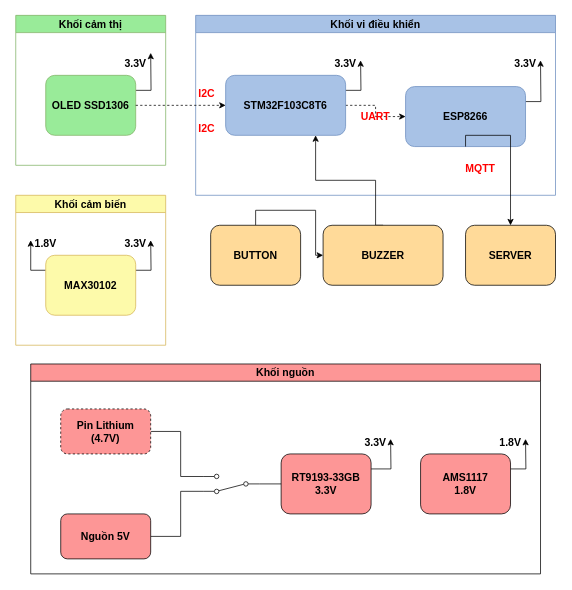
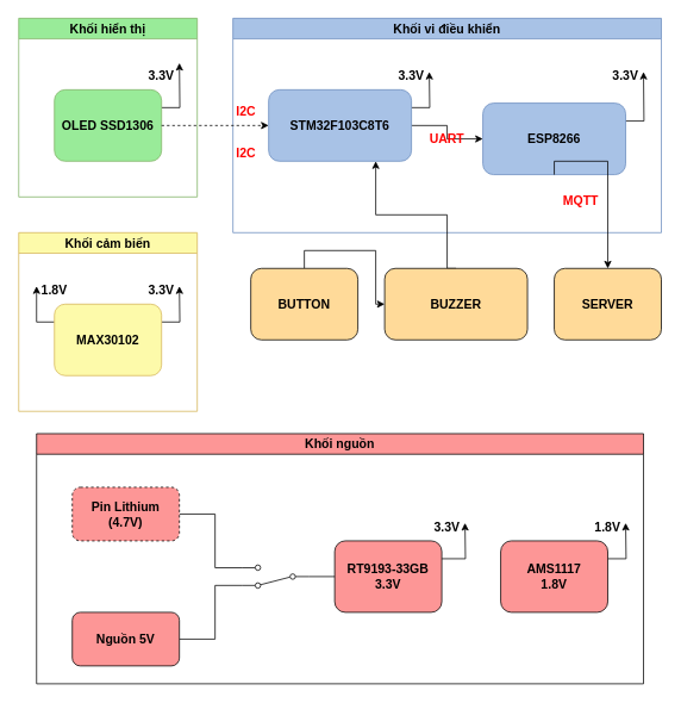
  <mxCell id="0" />
  <mxCell id="1" parent="0" />
- <mxCell id="2" value="Khối cảm thị" style="swimlane;whiteSpace=wrap;html=1;fontStyle=1;fontSize=14;fillColor=#99EB99;strokeColor=#82b366;" vertex="1" parent="1"><mxGeometry x="20" y="20" width="200" height="200" as="geometry" /></mxCell>
+ <mxCell id="2" value="Khối hiển thị" style="swimlane;whiteSpace=wrap;html=1;fontStyle=1;fontSize=14;fillColor=#99EB99;strokeColor=#82b366;" vertex="1" parent="1"><mxGeometry x="20" y="20" width="200" height="200" as="geometry" /></mxCell>
  <mxCell id="3" style="edgeStyle=orthogonalEdgeStyle;rounded=0;orthogonalLoop=1;jettySize=auto;html=1;exitX=1;exitY=0.25;exitDx=0;exitDy=0;fontStyle=1;fontSize=14;" edge="1" parent="2" source="4"><mxGeometry relative="1" as="geometry"><mxPoint x="180" y="50" as="targetPoint" /></mxGeometry></mxCell>
  <mxCell id="4" value="OLED SSD1306" style="rounded=1;whiteSpace=wrap;html=1;fontStyle=1;fontSize=14;fillColor=#99eb99;strokeColor=#82b366;" vertex="1" parent="2"><mxGeometry x="40" y="80" width="120" height="80" as="geometry" /></mxCell>
  <mxCell id="5" value="3.3V" style="text;html=1;align=center;verticalAlign=middle;whiteSpace=wrap;rounded=0;fontStyle=1;fontSize=14;" vertex="1" parent="2"><mxGeometry x="130" y="49" width="60" height="30" as="geometry" /></mxCell>
  <mxCell id="6" value="Khối vi điều khiển" style="swimlane;whiteSpace=wrap;html=1;fontStyle=1;fontSize=14;fillColor=#a8c2e6;strokeColor=#6c8ebf;" vertex="1" parent="1"><mxGeometry x="260" y="20" width="480" height="240" as="geometry" /></mxCell>
  <mxCell id="7" style="edgeStyle=orthogonalEdgeStyle;rounded=0;orthogonalLoop=1;jettySize=auto;html=1;exitX=1;exitY=0.25;exitDx=0;exitDy=0;fontStyle=1;fontSize=14;" edge="1" parent="6" source="9"><mxGeometry relative="1" as="geometry"><mxPoint x="220" y="60" as="targetPoint" /></mxGeometry></mxCell>
- <mxCell id="8" style="edgeStyle=orthogonalEdgeStyle;rounded=0;orthogonalLoop=1;jettySize=auto;html=1;exitX=1;exitY=0.5;exitDx=0;exitDy=0;entryX=0;entryY=0.5;entryDx=0;entryDy=0;fontSize=14;dashed=1;" edge="1" parent="6" source="9" target="11"><mxGeometry relative="1" as="geometry" /></mxCell>
+ <mxCell id="8" style="edgeStyle=orthogonalEdgeStyle;rounded=0;orthogonalLoop=1;jettySize=auto;html=1;exitX=1;exitY=0.5;exitDx=0;exitDy=0;entryX=0;entryY=0.5;entryDx=0;entryDy=0;fontSize=14;" edge="1" parent="6" source="9" target="11"><mxGeometry relative="1" as="geometry" /></mxCell>
  <mxCell id="9" value="STM32F103C8T6" style="rounded=1;whiteSpace=wrap;html=1;fontStyle=1;fontSize=14;fillColor=#a8c2e6;strokeColor=#6c8ebf;" vertex="1" parent="6"><mxGeometry x="40" y="80" width="160" height="80" as="geometry" /></mxCell>
  <mxCell id="10" style="edgeStyle=orthogonalEdgeStyle;rounded=0;orthogonalLoop=1;jettySize=auto;html=1;exitX=1;exitY=0.25;exitDx=0;exitDy=0;fontStyle=1;fontSize=14;" edge="1" parent="6" source="11"><mxGeometry relative="1" as="geometry"><mxPoint x="460" y="60" as="targetPoint" /></mxGeometry></mxCell>
  <mxCell id="11" value="ESP8266" style="rounded=1;whiteSpace=wrap;html=1;fontStyle=1;fontSize=14;fillColor=#a8c2e6;strokeColor=#6c8ebf;" vertex="1" parent="6"><mxGeometry x="280" y="95" width="160" height="80" as="geometry" /></mxCell>
  <mxCell id="12" value="3.3V" style="text;html=1;align=center;verticalAlign=middle;whiteSpace=wrap;rounded=0;fontStyle=1;fontSize=14;" vertex="1" parent="6"><mxGeometry x="170" y="50" width="60" height="30" as="geometry" /></mxCell>
  <mxCell id="13" value="3.3V" style="text;html=1;align=center;verticalAlign=middle;whiteSpace=wrap;rounded=0;fontStyle=1;fontSize=14;" vertex="1" parent="6"><mxGeometry x="410" y="50" width="60" height="30" as="geometry" /></mxCell>
  <mxCell id="14" value="I2C" style="text;html=1;align=center;verticalAlign=middle;whiteSpace=wrap;rounded=0;fontStyle=1;fontColor=#FF0000;fontSize=14;" vertex="1" parent="6"><mxGeometry x="-15" y="136" width="60" height="30" as="geometry" /></mxCell>
  <mxCell id="15" value="UART" style="text;html=1;align=center;verticalAlign=middle;whiteSpace=wrap;rounded=0;fontStyle=1;fontColor=#FF0000;fontSize=14;" vertex="1" parent="6"><mxGeometry x="210" y="120" width="60" height="30" as="geometry" /></mxCell>
- <mxCell id="16" value="MQTT" style="text;html=1;align=center;verticalAlign=middle;whiteSpace=wrap;rounded=0;fontStyle=1;fontColor=#FF0000;fontSize=14;" vertex="1" parent="6"><mxGeometry x="350" y="190" width="60" height="30" as="geometry" /></mxCell>
+ <mxCell id="16" value="MQTT" style="text;html=1;align=center;verticalAlign=middle;whiteSpace=wrap;rounded=0;fontStyle=1;fontColor=#FF0000;fontSize=14;" vertex="1" parent="6"><mxGeometry x="360" y="190" width="60" height="30" as="geometry" /></mxCell>
  <mxCell id="17" value="I2C" style="text;html=1;align=center;verticalAlign=middle;whiteSpace=wrap;rounded=0;fontStyle=1;fontColor=#FF0000;fontSize=14;" vertex="1" parent="6"><mxGeometry x="-15" y="90" width="60" height="30" as="geometry" /></mxCell>
  <mxCell id="18" value="Khối cảm biến" style="swimlane;whiteSpace=wrap;html=1;fontStyle=1;fontSize=14;fillColor=#fdfaaa;strokeColor=#d6b656;" vertex="1" parent="1"><mxGeometry x="20" y="260" width="200" height="200" as="geometry" /></mxCell>
  <mxCell id="19" style="edgeStyle=orthogonalEdgeStyle;rounded=0;orthogonalLoop=1;jettySize=auto;html=1;exitX=1;exitY=0.25;exitDx=0;exitDy=0;fontStyle=1;fontSize=14;" edge="1" parent="18" source="21"><mxGeometry relative="1" as="geometry"><mxPoint x="180" y="60" as="targetPoint" /></mxGeometry></mxCell>
  <mxCell id="20" style="edgeStyle=orthogonalEdgeStyle;rounded=0;orthogonalLoop=1;jettySize=auto;html=1;exitX=0;exitY=0.25;exitDx=0;exitDy=0;fontStyle=1;fontSize=14;" edge="1" parent="18" source="21"><mxGeometry relative="1" as="geometry"><mxPoint x="20" y="60" as="targetPoint" /></mxGeometry></mxCell>
  <mxCell id="21" value="MAX30102" style="rounded=1;whiteSpace=wrap;html=1;fontStyle=1;fontSize=14;fillColor=#fdfaaa;strokeColor=#d6b656;" vertex="1" parent="18"><mxGeometry x="40" y="80" width="120" height="80" as="geometry" /></mxCell>
  <mxCell id="22" value="3.3V" style="text;html=1;align=center;verticalAlign=middle;whiteSpace=wrap;rounded=0;fontStyle=1;fontSize=14;" vertex="1" parent="18"><mxGeometry x="130" y="50" width="60" height="30" as="geometry" /></mxCell>
  <mxCell id="23" value="1.8V" style="text;html=1;align=center;verticalAlign=middle;whiteSpace=wrap;rounded=0;fontStyle=1;fontSize=14;" vertex="1" parent="18"><mxGeometry x="10" y="50" width="60" height="30" as="geometry" /></mxCell>
  <mxCell id="24" value="Khối nguồn" style="swimlane;whiteSpace=wrap;html=1;fontStyle=1;fontSize=14;fillColor=#fd9696;" vertex="1" parent="1"><mxGeometry x="40" y="485" width="680" height="280" as="geometry" /></mxCell>
  <mxCell id="25" style="edgeStyle=orthogonalEdgeStyle;rounded=0;orthogonalLoop=1;jettySize=auto;html=1;exitX=1;exitY=0.5;exitDx=0;exitDy=0;entryX=1;entryY=0.88;entryDx=0;entryDy=0;endArrow=none;endFill=0;fontStyle=1;fontSize=14;" edge="1" parent="24" source="26" target="34"><mxGeometry relative="1" as="geometry"><Array as="points"><mxPoint x="200" y="90" /><mxPoint x="200" y="150" /></Array></mxGeometry></mxCell>
  <mxCell id="26" value="Pin Lithium (4.7V)" style="rounded=1;whiteSpace=wrap;html=1;fontStyle=1;fontSize=14;fillColor=#fd9696;dashed=1;" vertex="1" parent="24"><mxGeometry x="40" y="60" width="120" height="60" as="geometry" /></mxCell>
  <mxCell id="27" style="edgeStyle=orthogonalEdgeStyle;rounded=0;orthogonalLoop=1;jettySize=auto;html=1;exitX=1;exitY=0.5;exitDx=0;exitDy=0;entryX=1;entryY=0.12;entryDx=0;entryDy=0;endArrow=none;endFill=0;fontStyle=1;fontSize=14;" edge="1" parent="24" source="28" target="34"><mxGeometry relative="1" as="geometry"><Array as="points"><mxPoint x="200" y="230" /><mxPoint x="200" y="170" /></Array></mxGeometry></mxCell>
  <mxCell id="28" value="Nguồn 5V" style="rounded=1;whiteSpace=wrap;html=1;fontStyle=1;fontSize=14;fillColor=#fd9696;" vertex="1" parent="24"><mxGeometry x="40" y="200" width="120" height="60" as="geometry" /></mxCell>
  <mxCell id="29" style="edgeStyle=orthogonalEdgeStyle;rounded=0;orthogonalLoop=1;jettySize=auto;html=1;exitX=1;exitY=0.25;exitDx=0;exitDy=0;fontStyle=1;fontSize=14;" edge="1" parent="24" source="30"><mxGeometry relative="1" as="geometry"><mxPoint x="480" y="100" as="targetPoint" /></mxGeometry></mxCell>
  <mxCell id="30" value="&lt;span style=&quot;font-size: 14px;&quot;&gt;RT9193-33GB&lt;/span&gt;&lt;div style=&quot;font-size: 14px;&quot;&gt;&lt;span style=&quot;font-size: 14px;&quot;&gt;3.3V&lt;/span&gt;&lt;/div&gt;" style="rounded=1;whiteSpace=wrap;html=1;fontStyle=1;fontSize=14;fillColor=#fd9696;" vertex="1" parent="24"><mxGeometry x="334" y="120" width="120" height="80" as="geometry" /></mxCell>
  <mxCell id="31" style="edgeStyle=orthogonalEdgeStyle;rounded=0;orthogonalLoop=1;jettySize=auto;html=1;exitX=1;exitY=0.25;exitDx=0;exitDy=0;fontStyle=1;fontSize=14;" edge="1" parent="24" source="32"><mxGeometry relative="1" as="geometry"><mxPoint x="660" y="100" as="targetPoint" /></mxGeometry></mxCell>
  <mxCell id="32" value="&lt;span style=&quot;font-size: 14px;&quot;&gt;AMS1117&lt;/span&gt;&lt;div style=&quot;font-size: 14px;&quot;&gt;&lt;span style=&quot;font-size: 14px;&quot;&gt;1.8V&lt;/span&gt;&lt;/div&gt;" style="rounded=1;whiteSpace=wrap;html=1;fontStyle=1;fontSize=14;fillColor=#fd9696;" vertex="1" parent="24"><mxGeometry x="520" y="120" width="120" height="80" as="geometry" /></mxCell>
  <mxCell id="33" style="edgeStyle=orthogonalEdgeStyle;rounded=0;orthogonalLoop=1;jettySize=auto;html=1;exitX=0;exitY=0.5;exitDx=0;exitDy=0;entryX=0;entryY=0.5;entryDx=0;entryDy=0;endArrow=none;endFill=0;fontStyle=1;fontSize=14;" edge="1" parent="24" source="34" target="30"><mxGeometry relative="1" as="geometry" /></mxCell>
  <mxCell id="34" value="" style="html=1;shape=mxgraph.electrical.electro-mechanical.twoWaySwitch;aspect=fixed;elSwitchState=2;rotation=-180;fontStyle=1;fontSize=14;" vertex="1" parent="24"><mxGeometry x="230" y="147" width="75" height="26" as="geometry" /></mxCell>
  <mxCell id="35" value="3.3V" style="text;html=1;align=center;verticalAlign=middle;whiteSpace=wrap;rounded=0;fontStyle=1;fontSize=14;" vertex="1" parent="24"><mxGeometry x="430" y="90" width="60" height="30" as="geometry" /></mxCell>
  <mxCell id="36" value="1.8V" style="text;html=1;align=center;verticalAlign=middle;whiteSpace=wrap;rounded=0;fontStyle=1;fontSize=14;" vertex="1" parent="24"><mxGeometry x="610" y="90" width="60" height="30" as="geometry" /></mxCell>
  <mxCell id="37" value="SERVER" style="rounded=1;whiteSpace=wrap;html=1;fontStyle=1;fontSize=14;fillColor=#ffda99;" vertex="1" parent="1"><mxGeometry x="620" y="300" width="120" height="80" as="geometry" /></mxCell>
  <mxCell id="38" style="edgeStyle=orthogonalEdgeStyle;rounded=0;orthogonalLoop=1;jettySize=auto;html=1;exitX=0.5;exitY=0;exitDx=0;exitDy=0;fontStyle=1;fontSize=14;" edge="1" parent="1" source="39" target="41"><mxGeometry relative="1" as="geometry" /></mxCell>
  <mxCell id="39" value="BUTTON" style="rounded=1;whiteSpace=wrap;html=1;fontStyle=1;fontSize=14;fillColor=#ffda99;" vertex="1" parent="1"><mxGeometry x="280" y="300" width="120" height="80" as="geometry" /></mxCell>
  <mxCell id="40" style="edgeStyle=orthogonalEdgeStyle;rounded=0;orthogonalLoop=1;jettySize=auto;html=1;exitX=0.5;exitY=0;exitDx=0;exitDy=0;entryX=0.75;entryY=1;entryDx=0;entryDy=0;fontStyle=1;fontSize=14;" edge="1" parent="1" source="41" target="9"><mxGeometry relative="1" as="geometry"><Array as="points"><mxPoint x="500" y="300" /><mxPoint x="500" y="240" /><mxPoint x="420" y="240" /></Array></mxGeometry></mxCell>
  <mxCell id="41" value="BUZZER" style="rounded=1;whiteSpace=wrap;html=1;fontStyle=1;fontSize=14;fillColor=#ffda99;" vertex="1" parent="1"><mxGeometry x="430" y="300" width="160" height="80" as="geometry" /></mxCell>
  <mxCell id="42" style="edgeStyle=orthogonalEdgeStyle;rounded=0;orthogonalLoop=1;jettySize=auto;html=1;exitX=0.5;exitY=1;exitDx=0;exitDy=0;entryX=0.5;entryY=0;entryDx=0;entryDy=0;fontStyle=1;fontSize=14;" edge="1" parent="1" source="11" target="37"><mxGeometry relative="1" as="geometry"><Array as="points"><mxPoint x="680" y="180" /></Array></mxGeometry></mxCell>
  <mxCell id="43" style="edgeStyle=orthogonalEdgeStyle;rounded=0;orthogonalLoop=1;jettySize=auto;html=1;exitX=1;exitY=0.5;exitDx=0;exitDy=0;entryX=0;entryY=0.5;entryDx=0;entryDy=0;fontSize=14;dashed=1;" edge="1" parent="1" source="4" target="9"><mxGeometry relative="1" as="geometry" /></mxCell>
